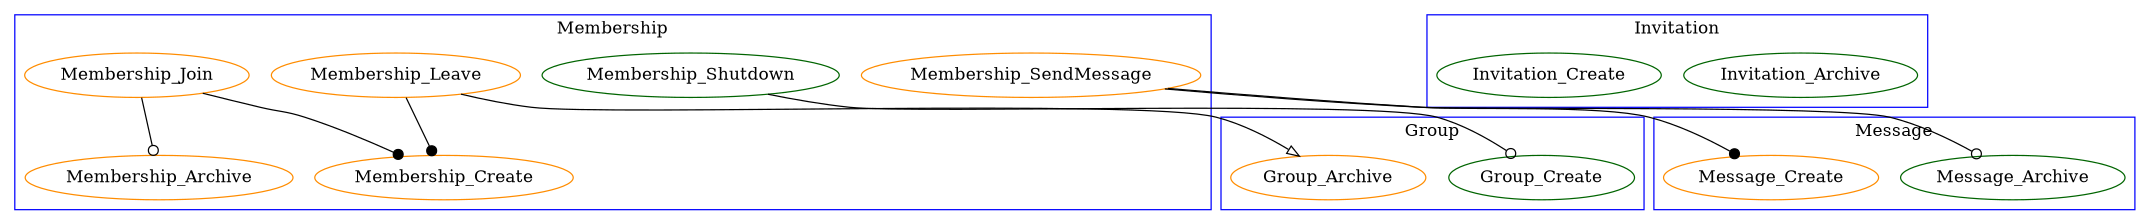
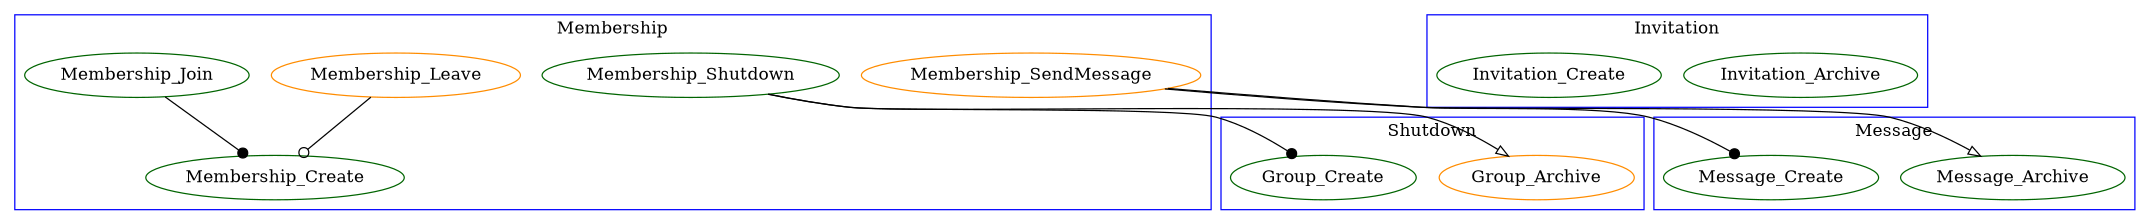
  digraph {
    compound=true
    rankdir=TB
    node [color=darkgreen]
    edge [arrowhead=dot]
    n1 [color=darkorange label=Group_Archive]
    n2 [label=Group_Create]
    n3 [label=Invitation_Archive]
    n4 [label=Invitation_Create]
    n5 [label=Message_Archive]
-   n6 [color=darkorange label=Message_Create]
-   n7 [color=darkorange label=Membership_Archive]
+   n6 [label=Message_Create]
    n8 [label=Membership_Shutdown]
    n9 [color=darkorange label=Membership_SendMessage]
    n10 [color=darkorange label=Membership_Leave]
-   n11 [color=darkorange label=Membership_Join]
-   n12 [color=darkorange label=Membership_Create]
+   n11 [label=Membership_Join]
+   n12 [label=Membership_Create]
    subgraph cluster_1 {
      color=blue
-     label=Group
+     label=Shutdown
      n1
      n2
    }
    subgraph cluster_2 {
      color=blue
      label=Invitation
      n3
      n4
    }
    subgraph cluster_3 {
      color=blue
      label=Message
      n5
      n6
    }
    subgraph cluster_4 {
      color=blue
      label=Membership
-     n7
      n8
      n9
      n10
      n11
      n12
    }
-   n10 -> n1 [arrowhead=onormal]
-   n8 -> n2 [arrowhead=odot]
-   n9 -> n5 [arrowhead=odot]
+   n8 -> n1 [arrowhead=onormal]
+   n8 -> n2
+   n9 -> n5 [arrowhead=onormal]
    n9 -> n6
-   n10 -> n12
-   n11 -> n7 [arrowhead=odot]
+   n10 -> n12 [arrowhead=odot]
    n11 -> n12
  }
